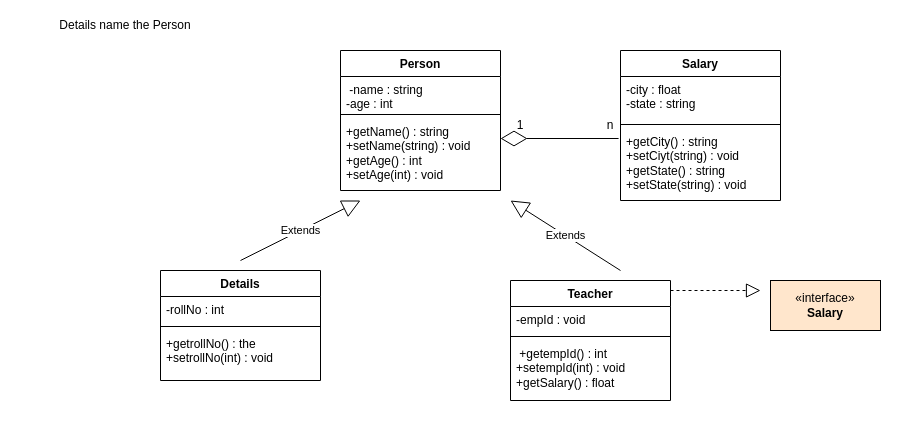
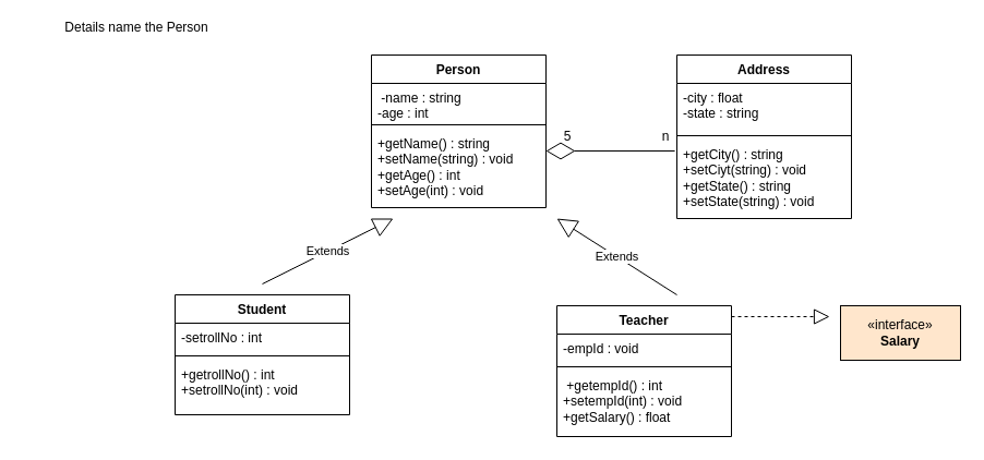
  <mxCell id="0" />
  <mxCell id="1" parent="0" />
  <mxCell id="2" value="Person" style="swimlane;fontStyle=1;align=center;verticalAlign=top;childLayout=stackLayout;horizontal=1;startSize=26;horizontalStack=0;resizeParent=1;resizeParentMax=0;resizeLast=0;collapsible=1;marginBottom=0;whiteSpace=wrap;html=1;" vertex="1" parent="1"><mxGeometry x="340" y="50" width="160" height="140" as="geometry" /></mxCell>
  <mxCell id="3" value="&amp;nbsp;-name : string&lt;br&gt;-age : int" style="text;strokeColor=none;fillColor=none;align=left;verticalAlign=top;spacingLeft=4;spacingRight=4;overflow=hidden;rotatable=0;points=[[0,0.5],[1,0.5]];portConstraint=eastwest;whiteSpace=wrap;html=1;" vertex="1" parent="2"><mxGeometry y="26" width="160" height="34" as="geometry" /></mxCell>
  <mxCell id="4" value="" style="line;strokeWidth=1;fillColor=none;align=left;verticalAlign=middle;spacingTop=-1;spacingLeft=3;spacingRight=3;rotatable=0;labelPosition=right;points=[];portConstraint=eastwest;strokeColor=inherit;" vertex="1" parent="2"><mxGeometry y="60" width="160" height="8" as="geometry" /></mxCell>
  <mxCell id="5" value="+getName() : string&lt;br&gt;+setName(string) : void&lt;br&gt;+getAge() : int&lt;br&gt;+setAge(int) : void" style="text;strokeColor=none;fillColor=none;align=left;verticalAlign=top;spacingLeft=4;spacingRight=4;overflow=hidden;rotatable=0;points=[[0,0.5],[1,0.5]];portConstraint=eastwest;whiteSpace=wrap;html=1;" vertex="1" parent="2"><mxGeometry y="68" width="160" height="72" as="geometry" /></mxCell>
- <mxCell id="6" value="Details" style="swimlane;fontStyle=1;align=center;verticalAlign=top;childLayout=stackLayout;horizontal=1;startSize=26;horizontalStack=0;resizeParent=1;resizeParentMax=0;resizeLast=0;collapsible=1;marginBottom=0;whiteSpace=wrap;html=1;" vertex="1" parent="1"><mxGeometry x="160" y="270" width="160" height="110" as="geometry" /></mxCell>
- <mxCell id="7" value="-rollNo : int" style="text;strokeColor=none;fillColor=none;align=left;verticalAlign=top;spacingLeft=4;spacingRight=4;overflow=hidden;rotatable=0;points=[[0,0.5],[1,0.5]];portConstraint=eastwest;whiteSpace=wrap;html=1;" vertex="1" parent="6"><mxGeometry y="26" width="160" height="26" as="geometry" /></mxCell>
+ <mxCell id="6" value="Student" style="swimlane;fontStyle=1;align=center;verticalAlign=top;childLayout=stackLayout;horizontal=1;startSize=26;horizontalStack=0;resizeParent=1;resizeParentMax=0;resizeLast=0;collapsible=1;marginBottom=0;whiteSpace=wrap;html=1;" vertex="1" parent="1"><mxGeometry x="160" y="270" width="160" height="110" as="geometry" /></mxCell>
+ <mxCell id="7" value="-setrollNo : int" style="text;strokeColor=none;fillColor=none;align=left;verticalAlign=top;spacingLeft=4;spacingRight=4;overflow=hidden;rotatable=0;points=[[0,0.5],[1,0.5]];portConstraint=eastwest;whiteSpace=wrap;html=1;" vertex="1" parent="6"><mxGeometry y="26" width="160" height="26" as="geometry" /></mxCell>
  <mxCell id="8" value="" style="line;strokeWidth=1;fillColor=none;align=left;verticalAlign=middle;spacingTop=-1;spacingLeft=3;spacingRight=3;rotatable=0;labelPosition=right;points=[];portConstraint=eastwest;strokeColor=inherit;" vertex="1" parent="6"><mxGeometry y="52" width="160" height="8" as="geometry" /></mxCell>
- <mxCell id="9" value="+getrollNo() : the&lt;br&gt;+setrollNo(int) : void" style="text;strokeColor=none;fillColor=none;align=left;verticalAlign=top;spacingLeft=4;spacingRight=4;overflow=hidden;rotatable=0;points=[[0,0.5],[1,0.5]];portConstraint=eastwest;whiteSpace=wrap;html=1;" vertex="1" parent="6"><mxGeometry y="60" width="160" height="50" as="geometry" /></mxCell>
+ <mxCell id="9" value="+getrollNo() : int&lt;br&gt;+setrollNo(int) : void" style="text;strokeColor=none;fillColor=none;align=left;verticalAlign=top;spacingLeft=4;spacingRight=4;overflow=hidden;rotatable=0;points=[[0,0.5],[1,0.5]];portConstraint=eastwest;whiteSpace=wrap;html=1;" vertex="1" parent="6"><mxGeometry y="60" width="160" height="50" as="geometry" /></mxCell>
  <mxCell id="10" value="Teacher" style="swimlane;fontStyle=1;align=center;verticalAlign=top;childLayout=stackLayout;horizontal=1;startSize=26;horizontalStack=0;resizeParent=1;resizeParentMax=0;resizeLast=0;collapsible=1;marginBottom=0;whiteSpace=wrap;html=1;" vertex="1" parent="1"><mxGeometry x="510" y="280" width="160" height="120" as="geometry" /></mxCell>
  <mxCell id="11" value="-empId : void" style="text;strokeColor=none;fillColor=none;align=left;verticalAlign=top;spacingLeft=4;spacingRight=4;overflow=hidden;rotatable=0;points=[[0,0.5],[1,0.5]];portConstraint=eastwest;whiteSpace=wrap;html=1;" vertex="1" parent="10"><mxGeometry y="26" width="160" height="26" as="geometry" /></mxCell>
  <mxCell id="12" value="" style="line;strokeWidth=1;fillColor=none;align=left;verticalAlign=middle;spacingTop=-1;spacingLeft=3;spacingRight=3;rotatable=0;labelPosition=right;points=[];portConstraint=eastwest;strokeColor=inherit;" vertex="1" parent="10"><mxGeometry y="52" width="160" height="8" as="geometry" /></mxCell>
  <mxCell id="13" value="&amp;nbsp;+getempId() : int&lt;br style=&quot;border-color: var(--border-color);&quot;&gt;+setempId(int) : void&lt;br&gt;+getSalary() : float" style="text;strokeColor=none;fillColor=none;align=left;verticalAlign=top;spacingLeft=4;spacingRight=4;overflow=hidden;rotatable=0;points=[[0,0.5],[1,0.5]];portConstraint=eastwest;whiteSpace=wrap;html=1;" vertex="1" parent="10"><mxGeometry y="60" width="160" height="60" as="geometry" /></mxCell>
  <mxCell id="14" value="Extends" style="endArrow=block;endSize=16;endFill=0;html=1;rounded=0;" edge="1" parent="1"><mxGeometry width="160" relative="1" as="geometry"><mxPoint x="240" y="260" as="sourcePoint" /><mxPoint x="360" y="200" as="targetPoint" /></mxGeometry></mxCell>
  <mxCell id="15" value="Extends" style="endArrow=block;endSize=16;endFill=0;html=1;rounded=0;" edge="1" parent="1"><mxGeometry width="160" relative="1" as="geometry"><mxPoint x="620" y="270" as="sourcePoint" /><mxPoint x="510" y="200" as="targetPoint" /></mxGeometry></mxCell>
- <mxCell id="16" value="Salary" style="swimlane;fontStyle=1;align=center;verticalAlign=top;childLayout=stackLayout;horizontal=1;startSize=26;horizontalStack=0;resizeParent=1;resizeParentMax=0;resizeLast=0;collapsible=1;marginBottom=0;whiteSpace=wrap;html=1;" vertex="1" parent="1"><mxGeometry x="620" y="50" width="160" height="150" as="geometry" /></mxCell>
+ <mxCell id="16" value="Address" style="swimlane;fontStyle=1;align=center;verticalAlign=top;childLayout=stackLayout;horizontal=1;startSize=26;horizontalStack=0;resizeParent=1;resizeParentMax=0;resizeLast=0;collapsible=1;marginBottom=0;whiteSpace=wrap;html=1;" vertex="1" parent="1"><mxGeometry x="620" y="50" width="160" height="150" as="geometry" /></mxCell>
  <mxCell id="17" value="-city : float&lt;br&gt;-state : string" style="text;strokeColor=none;fillColor=none;align=left;verticalAlign=top;spacingLeft=4;spacingRight=4;overflow=hidden;rotatable=0;points=[[0,0.5],[1,0.5]];portConstraint=eastwest;whiteSpace=wrap;html=1;" vertex="1" parent="16"><mxGeometry y="26" width="160" height="44" as="geometry" /></mxCell>
  <mxCell id="18" value="" style="line;strokeWidth=1;fillColor=none;align=left;verticalAlign=middle;spacingTop=-1;spacingLeft=3;spacingRight=3;rotatable=0;labelPosition=right;points=[];portConstraint=eastwest;strokeColor=inherit;" vertex="1" parent="16"><mxGeometry y="70" width="160" height="8" as="geometry" /></mxCell>
  <mxCell id="19" value="+getCity() : string&lt;br&gt;+setCiyt(string) : void&lt;br&gt;+getState() : string&lt;br&gt;+setState(string) : void" style="text;strokeColor=none;fillColor=none;align=left;verticalAlign=top;spacingLeft=4;spacingRight=4;overflow=hidden;rotatable=0;points=[[0,0.5],[1,0.5]];portConstraint=eastwest;whiteSpace=wrap;html=1;" vertex="1" parent="16"><mxGeometry y="78" width="160" height="72" as="geometry" /></mxCell>
  <mxCell id="20" value="«interface»&lt;br&gt;&lt;b&gt;Salary&lt;/b&gt;" style="html=1;whiteSpace=wrap;fillColor=#ffe6cc;" vertex="1" parent="1"><mxGeometry x="770" y="280" width="110" height="50" as="geometry" /></mxCell>
  <mxCell id="21" value="" style="endArrow=block;dashed=1;endFill=0;endSize=12;html=1;rounded=0;" edge="1" parent="1"><mxGeometry width="160" relative="1" as="geometry"><mxPoint x="670" y="290" as="sourcePoint" /><mxPoint x="760" y="290" as="targetPoint" /></mxGeometry></mxCell>
  <mxCell id="22" value="" style="endArrow=diamondThin;endFill=0;endSize=24;html=1;rounded=0;entryX=1;entryY=0.278;entryDx=0;entryDy=0;entryPerimeter=0;exitX=-0.012;exitY=0.139;exitDx=0;exitDy=0;exitPerimeter=0;" edge="1" parent="1" source="19" target="5"><mxGeometry width="160" relative="1" as="geometry"><mxPoint x="540" y="190" as="sourcePoint" /><mxPoint x="560" y="190" as="targetPoint" /></mxGeometry></mxCell>
  <mxCell id="23" value="n" style="text;strokeColor=none;align=center;fillColor=none;html=1;verticalAlign=middle;whiteSpace=wrap;rounded=0;" vertex="1" parent="1"><mxGeometry x="580" y="110" width="60" height="30" as="geometry" /></mxCell>
- <mxCell id="24" value="1" style="text;strokeColor=none;align=center;fillColor=none;html=1;verticalAlign=middle;whiteSpace=wrap;rounded=0;" vertex="1" parent="1"><mxGeometry x="490" y="110" width="60" height="30" as="geometry" /></mxCell>
+ <mxCell id="24" value="5" style="text;strokeColor=none;align=center;fillColor=none;html=1;verticalAlign=middle;whiteSpace=wrap;rounded=0;" vertex="1" parent="1"><mxGeometry x="490" y="110" width="60" height="30" as="geometry" /></mxCell>
  <mxCell id="25" value="Details name the Person" style="text;strokeColor=none;align=center;fillColor=none;html=1;verticalAlign=middle;whiteSpace=wrap;rounded=0;" vertex="1" parent="1"><mxGeometry y="20" width="210" height="10" as="geometry" x="20" /></mxCell>
